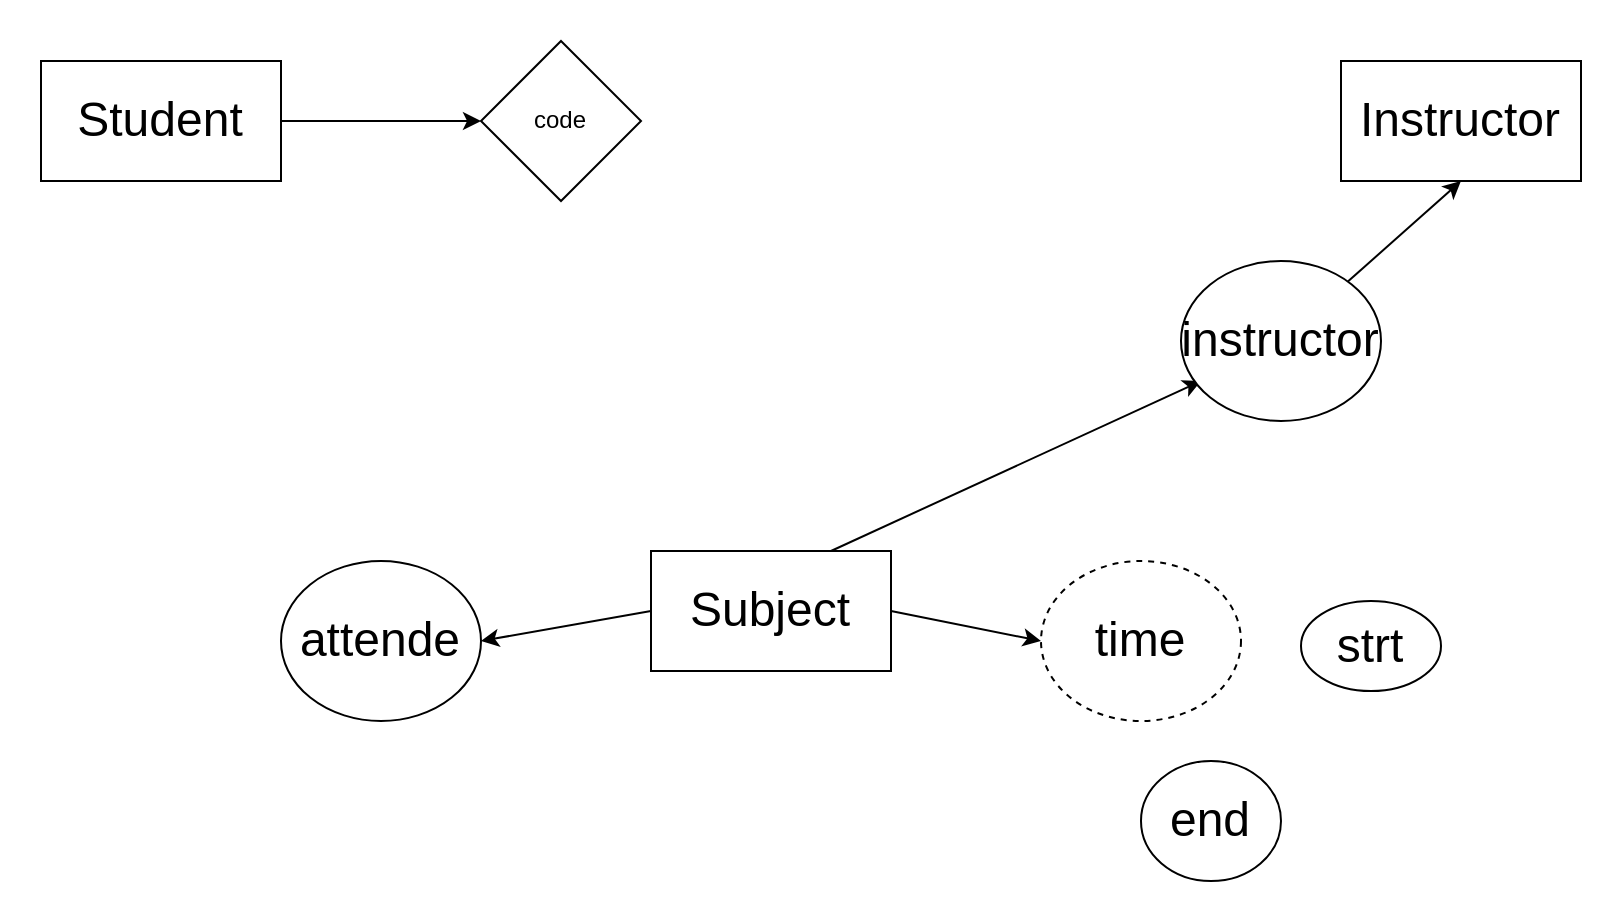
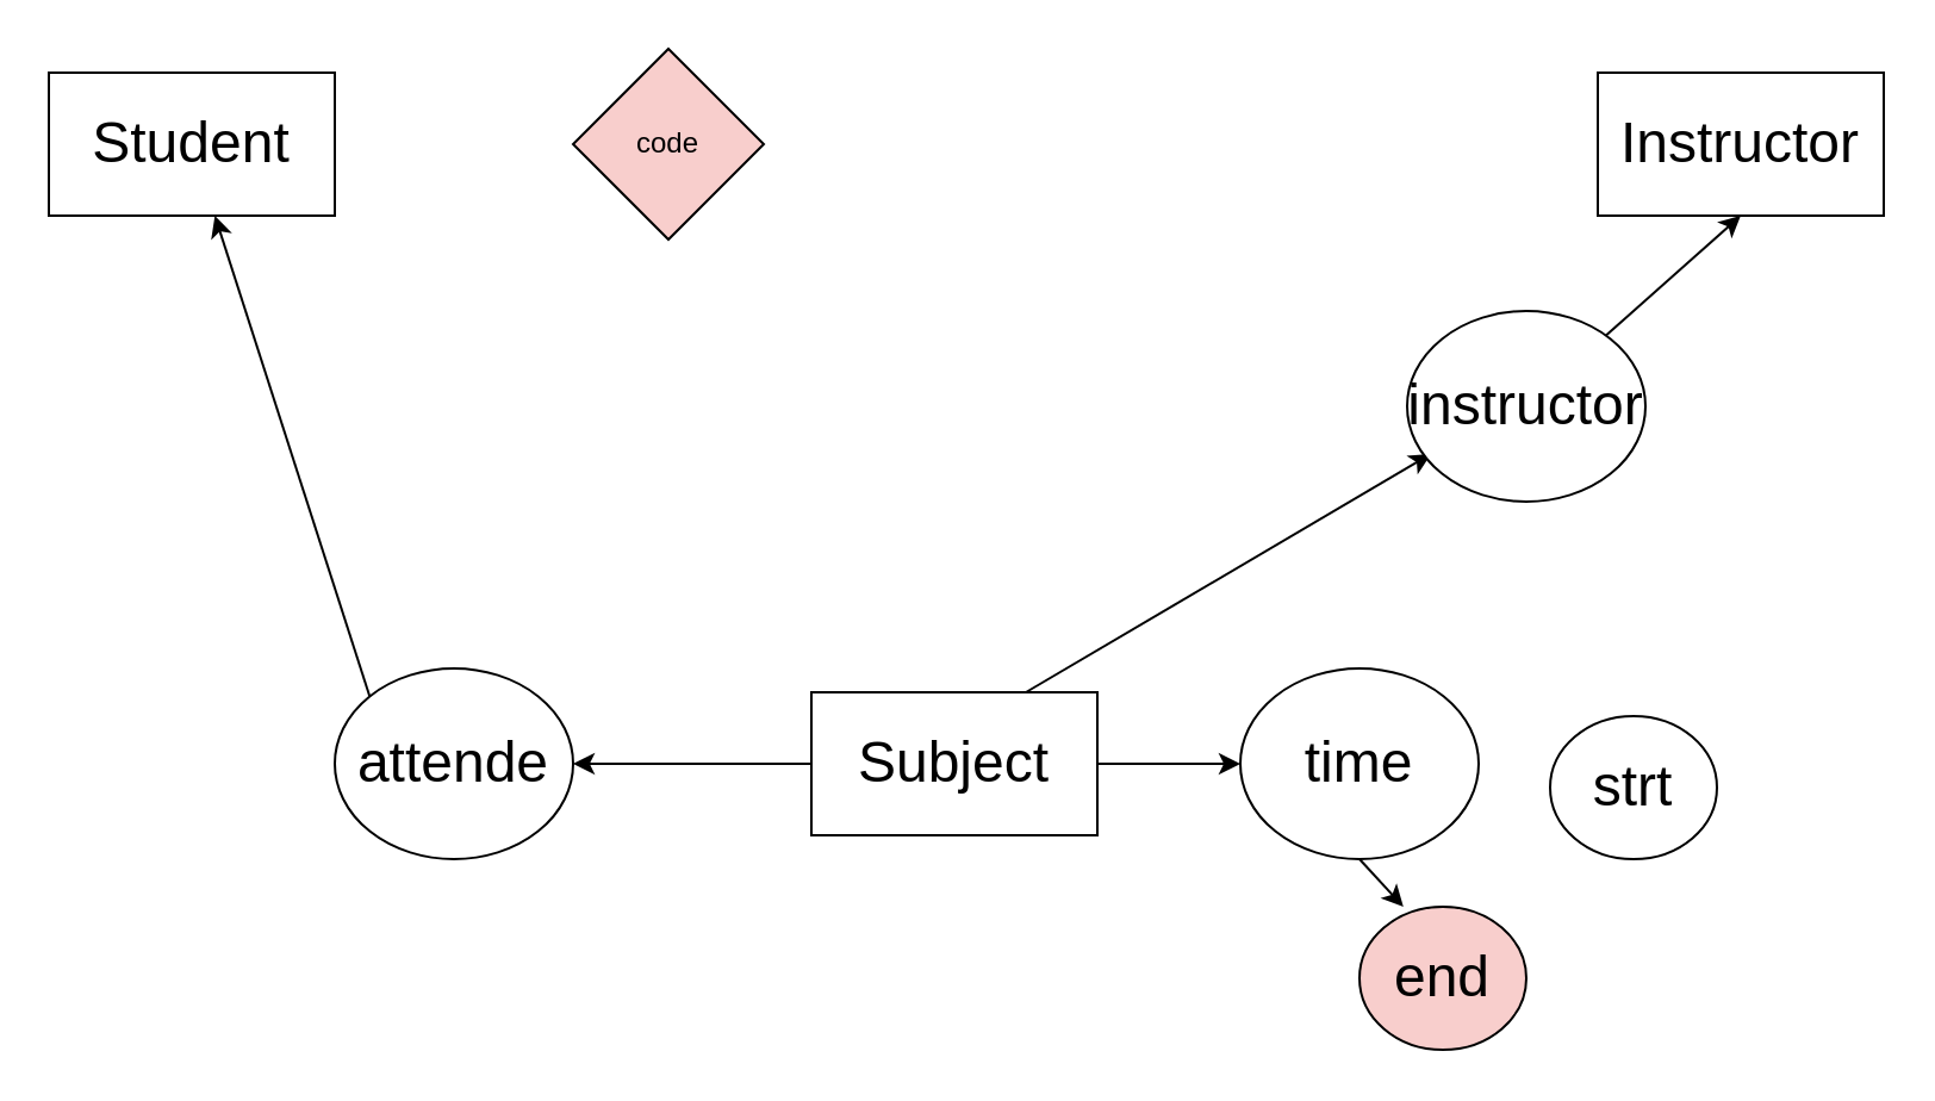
  <mxCell id="0" />
  <mxCell id="1" parent="0" />
- <mxCell id="2" value="" style="edgeStyle=none;html=1;fontSize=24;" edge="1" parent="1" source="3" target="17"><mxGeometry relative="1" as="geometry" /></mxCell>
  <mxCell id="3" value="&lt;font style=&quot;font-size: 24px;&quot;&gt;Student&lt;/font&gt;" style="whiteSpace=wrap;html=1;" vertex="1" parent="1"><mxGeometry x="20" y="30" width="120" height="60" as="geometry" /></mxCell>
  <mxCell id="4" value="&lt;font style=&quot;font-size: 24px;&quot;&gt;Instructor&lt;/font&gt;" style="whiteSpace=wrap;html=1;" vertex="1" parent="1"><mxGeometry x="670" y="30" width="120" height="60" as="geometry" /></mxCell>
  <mxCell id="5" style="edgeStyle=none;html=1;exitX=1;exitY=0.5;exitDx=0;exitDy=0;entryX=0;entryY=0.5;entryDx=0;entryDy=0;fontSize=24;" edge="1" parent="1" source="8" target="10"><mxGeometry relative="1" as="geometry" /></mxCell>
  <mxCell id="6" style="edgeStyle=none;html=1;exitX=0;exitY=0.5;exitDx=0;exitDy=0;fontSize=24;" edge="1" parent="1" source="8"><mxGeometry relative="1" as="geometry"><mxPoint x="240" y="320" as="targetPoint" /></mxGeometry></mxCell>
  <mxCell id="7" style="edgeStyle=none;html=1;exitX=0.75;exitY=0;exitDx=0;exitDy=0;fontSize=24;" edge="1" parent="1" source="8"><mxGeometry relative="1" as="geometry"><mxPoint x="600" y="190" as="targetPoint" /></mxGeometry></mxCell>
- <mxCell id="8" value="&lt;font style=&quot;font-size: 24px;&quot;&gt;Subject&lt;/font&gt;" style="whiteSpace=wrap;html=1;" vertex="1" parent="1"><mxGeometry x="325" y="275" width="120" height="60" as="geometry" /></mxCell>
- <mxCell id="10" value="time" style="ellipse;whiteSpace=wrap;html=1;fontSize=24;dashed=1;" vertex="1" parent="1"><mxGeometry x="520" y="280" width="100" height="80" as="geometry" /></mxCell>
+ <mxCell id="8" value="&lt;font style=&quot;font-size: 24px;&quot;&gt;Subject&lt;/font&gt;" style="whiteSpace=wrap;html=1;" vertex="1" parent="1"><mxGeometry x="340" y="290" width="120" height="60" as="geometry" /></mxCell>
+ <mxCell id="9" style="edgeStyle=none;html=1;exitX=0.5;exitY=1;exitDx=0;exitDy=0;entryX=0.263;entryY=0;entryDx=0;entryDy=0;entryPerimeter=0;fontSize=24;" edge="1" parent="1" source="10" target="14"><mxGeometry relative="1" as="geometry" /></mxCell>
+ <mxCell id="10" value="time" style="ellipse;whiteSpace=wrap;html=1;fontSize=24;" vertex="1" parent="1"><mxGeometry x="520" y="280" width="100" height="80" as="geometry" /></mxCell>
+ <mxCell id="11" style="edgeStyle=none;html=1;exitX=0;exitY=0;exitDx=0;exitDy=0;fontSize=24;" edge="1" parent="1" source="12" target="3"><mxGeometry relative="1" as="geometry" /></mxCell>
  <mxCell id="12" value="attende" style="ellipse;whiteSpace=wrap;html=1;fontSize=24;" vertex="1" parent="1"><mxGeometry x="140" y="280" width="100" height="80" as="geometry" /></mxCell>
- <mxCell id="13" value="strt" style="ellipse;whiteSpace=wrap;html=1;fontSize=24;" vertex="1" parent="1"><mxGeometry x="650" y="300" width="70" height="45" as="geometry" /></mxCell>
- <mxCell id="14" value="end" style="ellipse;whiteSpace=wrap;html=1;fontSize=24;" vertex="1" parent="1"><mxGeometry x="570" y="380" width="70" height="60" as="geometry" /></mxCell>
+ <mxCell id="13" value="strt" style="ellipse;whiteSpace=wrap;html=1;fontSize=24;" vertex="1" parent="1"><mxGeometry x="650" y="300" width="70" height="60" as="geometry" /></mxCell>
+ <mxCell id="14" value="end" style="ellipse;whiteSpace=wrap;html=1;fontSize=24;fillColor=#f8cecc;" vertex="1" parent="1"><mxGeometry x="570" y="380" width="70" height="60" as="geometry" /></mxCell>
  <mxCell id="15" style="edgeStyle=none;html=1;entryX=0.5;entryY=1;entryDx=0;entryDy=0;fontSize=24;" edge="1" parent="1" source="16" target="4"><mxGeometry relative="1" as="geometry" /></mxCell>
  <mxCell id="16" value="instructor" style="ellipse;whiteSpace=wrap;html=1;fontSize=24;" vertex="1" parent="1"><mxGeometry x="590" y="130" width="100" height="80" as="geometry" /></mxCell>
- <mxCell id="17" value="code" style="rhombus;whiteSpace=wrap;html=1;" vertex="1" parent="1"><mxGeometry x="240" y="20" width="80" height="80" as="geometry" /></mxCell>
+ <mxCell id="17" value="code" style="rhombus;whiteSpace=wrap;html=1;fillColor=#f8cecc;" vertex="1" parent="1"><mxGeometry x="240" y="20" width="80" height="80" as="geometry" /></mxCell>
